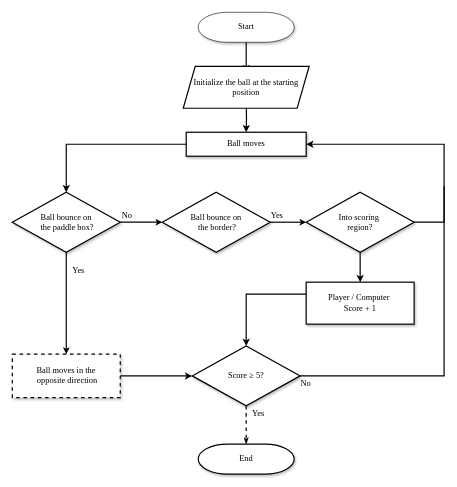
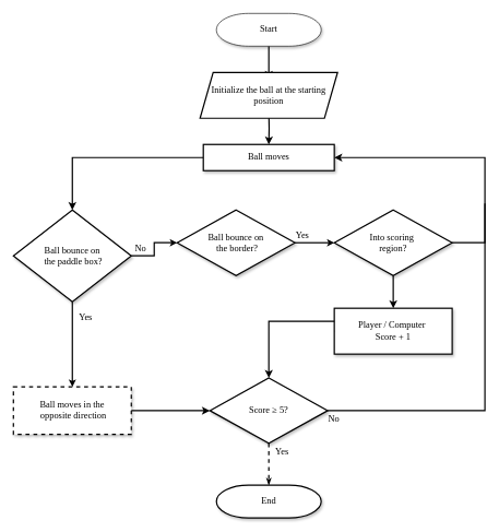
  <mxCell id="0" />
  <mxCell id="1" parent="0" />
  <mxCell id="2" value="" style="edgeStyle=orthogonalEdgeStyle;rounded=0;orthogonalLoop=1;jettySize=auto;html=1;fontSize=14;strokeWidth=2;" edge="1" parent="1" target="12"><mxGeometry relative="1" as="geometry"><mxPoint x="410" y="170" as="sourcePoint" /></mxGeometry></mxCell>
  <mxCell id="3" value="Yes" style="edgeStyle=orthogonalEdgeStyle;rounded=0;html=1;labelBackgroundColor=none;startSize=5;endArrow=classicThin;endFill=1;endSize=5;jettySize=auto;orthogonalLoop=1;strokeWidth=2;fontFamily=Verdana;fontSize=14;entryX=0.5;entryY=0;entryDx=0;entryDy=0;entryPerimeter=0;exitX=0.5;exitY=1;exitDx=0;exitDy=0;dashed=1;" parent="1" source="13" target="17" edge="1"><mxGeometry x="-0.569" y="20" relative="1" as="geometry"><mxPoint x="392" y="580" as="targetPoint" /><Array as="points" /><mxPoint as="offset" /><mxPoint x="392" y="540" as="sourcePoint" /></mxGeometry></mxCell>
- <mxCell id="4" value="&lt;span style=&quot;background-color: initial; font-size: 14px;&quot;&gt;Ball bounce on&lt;/span&gt;&lt;div style=&quot;font-size: 14px;&quot;&gt;&lt;span style=&quot;background-color: initial; font-size: 14px;&quot;&gt;&amp;nbsp;the&amp;nbsp;&lt;/span&gt;&lt;span style=&quot;background-color: initial; font-size: 14px;&quot;&gt;paddle box?&lt;/span&gt;&lt;/div&gt;" style="rhombus;whiteSpace=wrap;html=1;rounded=0;shadow=1;labelBackgroundColor=none;strokeWidth=2;fontFamily=Verdana;fontSize=14;align=center;" parent="1" vertex="1"><mxGeometry x="20" y="320" width="180" height="100" as="geometry" /></mxCell>
+ <mxCell id="4" value="&lt;span style=&quot;background-color: initial; font-size: 14px;&quot;&gt;Ball bounce on&lt;/span&gt;&lt;div style=&quot;font-size: 14px;&quot;&gt;&lt;span style=&quot;background-color: initial; font-size: 14px;&quot;&gt;&amp;nbsp;the&amp;nbsp;&lt;/span&gt;&lt;span style=&quot;background-color: initial; font-size: 14px;&quot;&gt;paddle box?&lt;/span&gt;&lt;/div&gt;" style="rhombus;whiteSpace=wrap;html=1;rounded=0;shadow=1;labelBackgroundColor=none;strokeWidth=2;fontFamily=Verdana;fontSize=14;align=center;" parent="1" vertex="1"><mxGeometry x="20" y="320" width="180" height="140" as="geometry" /></mxCell>
  <mxCell id="5" value="" style="edgeStyle=none;rounded=0;orthogonalLoop=1;jettySize=auto;html=1;fontSize=14;strokeWidth=2;" edge="1" parent="1" source="6" target="13"><mxGeometry relative="1" as="geometry" /></mxCell>
  <mxCell id="6" value="Ball moves in the&lt;div style=&quot;font-size: 14px;&quot;&gt;&amp;nbsp;opposite direction&lt;/div&gt;" style="whiteSpace=wrap;html=1;rounded=0;shadow=1;labelBackgroundColor=none;strokeWidth=2;fontFamily=Verdana;fontSize=14;align=center;dashed=1;" parent="1" vertex="1"><mxGeometry x="20" y="590" width="180" height="72.5" as="geometry" /></mxCell>
  <mxCell id="7" value="" style="edgeStyle=orthogonalEdgeStyle;rounded=0;orthogonalLoop=1;jettySize=auto;html=1;endArrow=classic;endFill=1;exitX=0;exitY=0.5;exitDx=0;exitDy=0;entryX=0.5;entryY=0;entryDx=0;entryDy=0;fontSize=14;strokeWidth=2;" edge="1" parent="1" source="8" target="13"><mxGeometry relative="1" as="geometry"><mxPoint x="460" y="414" as="sourcePoint" /><mxPoint x="400" y="484" as="targetPoint" /><Array as="points"><mxPoint x="527" y="490" /><mxPoint x="410" y="490" /></Array></mxGeometry></mxCell>
  <mxCell id="8" value="Player / Computer&amp;nbsp;&lt;div style=&quot;font-size: 14px;&quot;&gt;Score + 1&lt;/div&gt;" style="whiteSpace=wrap;html=1;rounded=0;shadow=1;labelBackgroundColor=none;strokeWidth=2;fontFamily=Verdana;fontSize=14;align=center;spacing=6;" parent="1" vertex="1"><mxGeometry x="510" y="470" width="180" height="70" as="geometry" /></mxCell>
  <mxCell id="9" value="" style="edgeStyle=orthogonalEdgeStyle;rounded=0;orthogonalLoop=1;jettySize=auto;html=1;fontSize=14;strokeWidth=2;" edge="1" parent="1" source="10"><mxGeometry relative="1" as="geometry"><mxPoint x="410" y="120" as="targetPoint" /></mxGeometry></mxCell>
  <mxCell id="10" value="Start" style="strokeWidth=1;html=1;shape=mxgraph.flowchart.terminator;whiteSpace=wrap;rounded=0;shadow=1;labelBackgroundColor=none;fontFamily=Verdana;fontSize=14;align=center;" vertex="1" parent="1"><mxGeometry x="330" y="20" width="160" height="50" as="geometry" /></mxCell>
  <mxCell id="11" value="" style="edgeStyle=orthogonalEdgeStyle;rounded=0;orthogonalLoop=1;jettySize=auto;html=1;entryX=0.5;entryY=0;entryDx=0;entryDy=0;exitX=0;exitY=0.5;exitDx=0;exitDy=0;fontSize=14;strokeWidth=2;" edge="1" parent="1" source="12" target="4"><mxGeometry relative="1" as="geometry"><mxPoint x="350" y="200" as="sourcePoint" /><mxPoint x="230" y="260" as="targetPoint" /><Array as="points"><mxPoint x="110" y="240" /></Array></mxGeometry></mxCell>
  <mxCell id="12" value="Ball moves" style="whiteSpace=wrap;html=1;rounded=0;shadow=1;labelBackgroundColor=none;strokeWidth=2;fontFamily=Verdana;fontSize=14;align=center;spacing=6;" vertex="1" parent="1"><mxGeometry x="310" y="220" width="200" height="40" as="geometry" /></mxCell>
  <mxCell id="13" value="Score&amp;nbsp;≥ 5?" style="rhombus;whiteSpace=wrap;html=1;rounded=0;shadow=1;labelBackgroundColor=none;strokeWidth=2;fontFamily=Verdana;fontSize=14;align=center;" vertex="1" parent="1"><mxGeometry x="320" y="576.25" width="180" height="100" as="geometry" /></mxCell>
  <mxCell id="14" value="" style="edgeStyle=orthogonalEdgeStyle;rounded=0;orthogonalLoop=1;jettySize=auto;html=1;fontSize=14;strokeWidth=2;" edge="1" parent="1" source="16" target="8"><mxGeometry relative="1" as="geometry" /></mxCell>
  <mxCell id="15" style="edgeStyle=orthogonalEdgeStyle;rounded=0;orthogonalLoop=1;jettySize=auto;html=1;endArrow=classic;endFill=1;entryX=1;entryY=0.5;entryDx=0;entryDy=0;exitX=1;exitY=0.5;exitDx=0;exitDy=0;fontSize=14;strokeWidth=2;" edge="1" parent="1" source="16" target="12"><mxGeometry relative="1" as="geometry"><mxPoint x="540" y="236" as="targetPoint" /><mxPoint x="620" y="340" as="sourcePoint" /><Array as="points"><mxPoint x="740" y="370" /><mxPoint x="740" y="240" /></Array></mxGeometry></mxCell>
  <mxCell id="16" value="Into scoring&amp;nbsp;&lt;div style=&quot;font-size: 14px;&quot;&gt;region?&lt;/div&gt;" style="rhombus;whiteSpace=wrap;html=1;rounded=0;shadow=1;labelBackgroundColor=none;strokeWidth=2;fontFamily=Verdana;fontSize=14;align=center;" vertex="1" parent="1"><mxGeometry x="510" y="320" width="180" height="100" as="geometry" /></mxCell>
  <mxCell id="17" value="End" style="strokeWidth=2;html=1;shape=mxgraph.flowchart.terminator;whiteSpace=wrap;rounded=0;shadow=1;labelBackgroundColor=none;fontFamily=Verdana;fontSize=14;align=center;" vertex="1" parent="1"><mxGeometry x="330" y="740" width="160" height="50" as="geometry" /></mxCell>
  <mxCell id="18" value="No" style="edgeStyle=orthogonalEdgeStyle;rounded=0;html=1;labelBackgroundColor=none;startSize=5;endArrow=none;endFill=0;endSize=5;jettySize=auto;orthogonalLoop=1;strokeWidth=2;fontFamily=Verdana;fontSize=14;exitX=1;exitY=0.5;exitDx=0;exitDy=0;" edge="1" parent="1" source="13"><mxGeometry x="-0.964" y="-14" relative="1" as="geometry"><mxPoint x="740" y="310" as="targetPoint" /><Array as="points"><mxPoint x="740" y="556" /><mxPoint x="740" y="300" /></Array><mxPoint x="-1" as="offset" /><mxPoint x="410" y="530" as="sourcePoint" /></mxGeometry></mxCell>
  <mxCell id="19" value="Yes" style="edgeStyle=orthogonalEdgeStyle;rounded=0;html=1;labelBackgroundColor=none;startSize=5;endArrow=classic;endFill=1;endSize=5;jettySize=auto;orthogonalLoop=1;strokeWidth=2;fontFamily=Verdana;fontSize=14;entryX=0.5;entryY=0;entryDx=0;entryDy=0;exitX=0.5;exitY=1;exitDx=0;exitDy=0;" edge="1" parent="1" source="4" target="6"><mxGeometry x="-0.647" y="20" relative="1" as="geometry"><mxPoint x="392.28" y="390" as="targetPoint" /><Array as="points" /><mxPoint y="1" as="offset" /><mxPoint x="392.28" y="340" as="sourcePoint" /></mxGeometry></mxCell>
  <mxCell id="20" value="No" style="edgeStyle=orthogonalEdgeStyle;rounded=0;html=1;labelBackgroundColor=none;startSize=5;endArrow=classic;endFill=1;endSize=5;jettySize=auto;orthogonalLoop=1;strokeWidth=2;fontFamily=Verdana;fontSize=14;entryX=0;entryY=0.5;entryDx=0;entryDy=0;exitX=1;exitY=0.5;exitDx=0;exitDy=0;" edge="1" parent="1" source="4" target="22"><mxGeometry x="-0.714" y="10" relative="1" as="geometry"><mxPoint x="325" y="305" as="targetPoint" /><Array as="points" /><mxPoint x="1" as="offset" /><mxPoint x="280" y="305" as="sourcePoint" /></mxGeometry></mxCell>
  <mxCell id="21" style="edgeStyle=none;rounded=0;orthogonalLoop=1;jettySize=auto;html=1;exitX=0.5;exitY=1;exitDx=0;exitDy=0;exitPerimeter=0;fontSize=14;strokeWidth=2;" edge="1" parent="1" source="17" target="17"><mxGeometry relative="1" as="geometry" /></mxCell>
  <mxCell id="22" value="Ball bounce on&lt;div style=&quot;font-size: 14px;&quot;&gt;&amp;nbsp;the border?&lt;/div&gt;" style="rhombus;whiteSpace=wrap;html=1;rounded=0;shadow=1;labelBackgroundColor=none;strokeWidth=2;fontFamily=Verdana;fontSize=14;align=center;" vertex="1" parent="1"><mxGeometry x="270" y="320" width="180" height="100" as="geometry" /></mxCell>
  <mxCell id="23" value="Yes" style="edgeStyle=orthogonalEdgeStyle;rounded=0;html=1;labelBackgroundColor=none;startSize=5;endArrow=classic;endFill=1;endSize=5;jettySize=auto;orthogonalLoop=1;strokeWidth=2;fontFamily=Verdana;fontSize=14;entryX=0;entryY=0.5;entryDx=0;entryDy=0;exitX=1;exitY=0.5;exitDx=0;exitDy=0;" edge="1" parent="1" source="22" target="16"><mxGeometry x="-0.667" y="10" relative="1" as="geometry"><mxPoint x="495" y="304.79" as="targetPoint" /><Array as="points" /><mxPoint x="1" as="offset" /><mxPoint x="450" y="304.79" as="sourcePoint" /></mxGeometry></mxCell>
  <mxCell id="24" value="&lt;span style=&quot;font-family: Verdana; font-size: 14px;&quot;&gt;Initialize the ball at the starting position&lt;/span&gt;" style="shape=parallelogram;perimeter=parallelogramPerimeter;whiteSpace=wrap;html=1;fixedSize=1;fontSize=14;strokeWidth=2;" vertex="1" parent="1"><mxGeometry x="305" y="110" width="210" height="70" as="geometry" /></mxCell>
